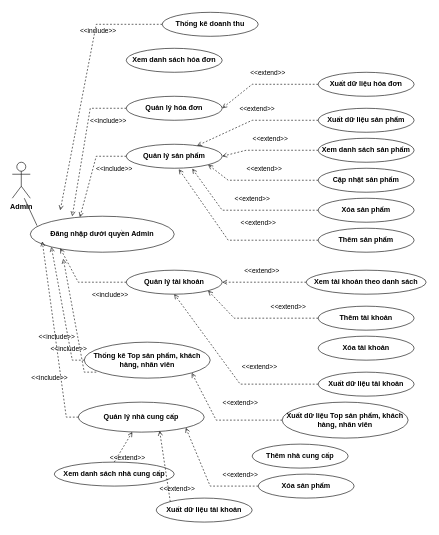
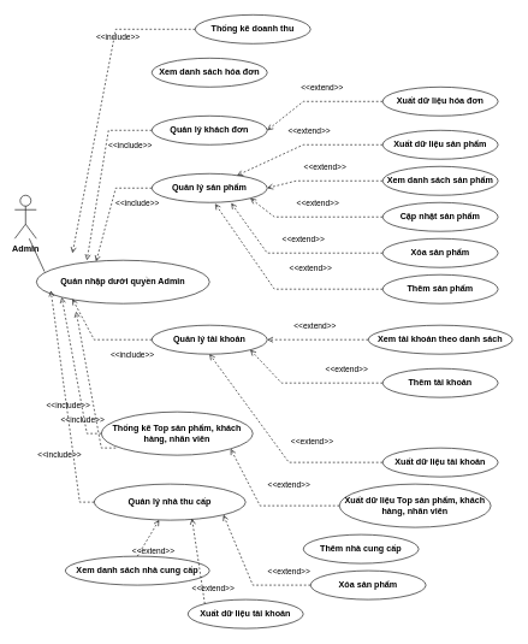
  <mxCell id="0" />
  <mxCell id="1" parent="0" />
  <mxCell id="2" value="Admin" style="shape=umlActor;verticalLabelPosition=bottom;verticalAlign=top;html=1;fontStyle=1;fillColor=none;" parent="1" vertex="1"><mxGeometry x="20" y="270" width="30" height="60" as="geometry" /></mxCell>
- <mxCell id="3" value="Đăng nhập dưới quyền Admin" style="ellipse;whiteSpace=wrap;html=1;fontStyle=1;fillColor=none;" parent="1" vertex="1"><mxGeometry x="50" y="360" width="240" height="60" as="geometry" /></mxCell>
+ <mxCell id="3" value="Quản nhập dưới quyền Admin" style="ellipse;whiteSpace=wrap;html=1;fontStyle=1;fillColor=none;" parent="1" vertex="1"><mxGeometry x="50" y="360" width="240" height="60" as="geometry" /></mxCell>
  <mxCell id="4" value="Xem danh sách hóa đơn" style="ellipse;whiteSpace=wrap;html=1;fontStyle=1;fillColor=none;" parent="1" vertex="1"><mxGeometry x="210" y="80" width="160" height="40" as="geometry" /></mxCell>
- <mxCell id="5" value="Quản lý hóa đơn" style="ellipse;whiteSpace=wrap;html=1;fontStyle=1;fillColor=none;" parent="1" vertex="1"><mxGeometry x="210" y="160" width="160" height="40" as="geometry" /></mxCell>
+ <mxCell id="5" value="Quản lý khách đơn" style="ellipse;whiteSpace=wrap;html=1;fontStyle=1;fillColor=none;" parent="1" vertex="1"><mxGeometry x="210" y="160" width="160" height="40" as="geometry" /></mxCell>
  <mxCell id="6" value="Quản lý sản phẩm" style="ellipse;whiteSpace=wrap;html=1;fontStyle=1;fillColor=none;" parent="1" vertex="1"><mxGeometry x="210" y="240" width="160" height="40" as="geometry" /></mxCell>
  <mxCell id="7" value="Quản lý tài khoản" style="ellipse;whiteSpace=wrap;html=1;fontStyle=1;fillColor=none;" parent="1" vertex="1"><mxGeometry x="210" y="450" width="160" height="40" as="geometry" /></mxCell>
  <mxCell id="8" value="Thống kê Top sản phẩm, khách hàng, nhân viên" style="ellipse;whiteSpace=wrap;html=1;fontStyle=1;fillColor=none;" parent="1" vertex="1"><mxGeometry x="140" y="570" width="210" height="60" as="geometry" /></mxCell>
  <mxCell id="9" value="Xuất dữ liệu hóa đơn" style="ellipse;whiteSpace=wrap;html=1;fontStyle=1;fillColor=none;" parent="1" vertex="1"><mxGeometry x="530" y="120" width="160" height="40" as="geometry" /></mxCell>
  <mxCell id="10" value="Xem danh sách sản phẩm" style="ellipse;whiteSpace=wrap;html=1;fontStyle=1;fillColor=none;" parent="1" vertex="1"><mxGeometry x="530" y="230" width="160" height="40" as="geometry" /></mxCell>
  <mxCell id="11" value="Cập nhật sản phẩm" style="ellipse;whiteSpace=wrap;html=1;fontStyle=1;fillColor=none;" parent="1" vertex="1"><mxGeometry x="530" y="280" width="160" height="40" as="geometry" /></mxCell>
  <mxCell id="12" value="Xóa sản phẩm" style="ellipse;whiteSpace=wrap;html=1;fontStyle=1;fillColor=none;" parent="1" vertex="1"><mxGeometry x="530" y="330" width="160" height="40" as="geometry" /></mxCell>
  <mxCell id="13" value="Thêm sản phẩm" style="ellipse;whiteSpace=wrap;html=1;fontStyle=1;fillColor=none;" parent="1" vertex="1"><mxGeometry x="530" y="380" width="160" height="40" as="geometry" /></mxCell>
  <mxCell id="14" value="Xem tài khoản theo danh sách" style="ellipse;whiteSpace=wrap;html=1;fontStyle=1;fillColor=none;" parent="1" vertex="1"><mxGeometry x="510" y="450" width="200" height="40" as="geometry" /></mxCell>
  <mxCell id="15" value="Thêm tài khoản" style="ellipse;whiteSpace=wrap;html=1;fontStyle=1;fillColor=none;" parent="1" vertex="1"><mxGeometry x="530" y="510" width="160" height="40" as="geometry" /></mxCell>
- <mxCell id="16" value="Xóa tài khoản" style="ellipse;whiteSpace=wrap;html=1;fontStyle=1;fillColor=none;" parent="1" vertex="1"><mxGeometry x="530" y="560" width="160" height="40" as="geometry" /></mxCell>
  <mxCell id="17" value="" style="endArrow=none;html=1;rounded=0;entryX=0.047;entryY=0.263;entryDx=0;entryDy=0;fillColor=none;entryPerimeter=0;" parent="1" target="3" edge="1"><mxGeometry width="50" height="50" relative="1" as="geometry"><mxPoint x="40" y="330" as="sourcePoint" /><mxPoint x="230" y="240" as="targetPoint" /></mxGeometry></mxCell>
  <mxCell id="18" value="&amp;lt;&amp;lt;include&amp;gt;&amp;gt;" style="html=1;verticalAlign=bottom;labelBackgroundColor=none;endArrow=open;endFill=0;dashed=1;rounded=0;exitX=0;exitY=0.5;exitDx=0;exitDy=0;entryX=0;entryY=1;entryDx=0;entryDy=0;fillColor=none;" parent="1" source="8" target="3" edge="1"><mxGeometry x="-0.498" y="20" width="160" relative="1" as="geometry"><mxPoint x="40" y="70" as="sourcePoint" /><mxPoint x="200" y="70" as="targetPoint" /><Array as="points"><mxPoint x="120" y="600" /></Array><mxPoint as="offset" /></mxGeometry></mxCell>
  <mxCell id="19" value="&amp;lt;&amp;lt;include&amp;gt;&amp;gt;" style="html=1;verticalAlign=bottom;labelBackgroundColor=none;endArrow=open;endFill=0;dashed=1;rounded=0;entryX=0.208;entryY=0.893;entryDx=0;entryDy=0;exitX=0;exitY=0.5;exitDx=0;exitDy=0;entryPerimeter=0;fillColor=none;" parent="1" source="7" target="3" edge="1"><mxGeometry x="-0.619" y="30" width="160" relative="1" as="geometry"><mxPoint x="200" y="450" as="sourcePoint" /><mxPoint x="360" y="450" as="targetPoint" /><Array as="points"><mxPoint x="130" y="470" /></Array><mxPoint as="offset" /></mxGeometry></mxCell>
  <mxCell id="20" value="&amp;lt;&amp;lt;include&amp;gt;&amp;gt;" style="html=1;verticalAlign=bottom;labelBackgroundColor=none;endArrow=open;endFill=0;dashed=1;rounded=0;entryX=0.345;entryY=0.027;entryDx=0;entryDy=0;entryPerimeter=0;exitX=0;exitY=0.5;exitDx=0;exitDy=0;fillColor=none;" parent="1" source="6" target="3" edge="1"><mxGeometry x="-0.742" y="30" width="160" relative="1" as="geometry"><mxPoint x="40" y="180" as="sourcePoint" /><mxPoint x="200" y="180" as="targetPoint" /><Array as="points"><mxPoint x="160" y="260" /></Array><mxPoint as="offset" /></mxGeometry></mxCell>
  <mxCell id="21" value="&amp;lt;&amp;lt;include&amp;gt;&amp;gt;" style="html=1;verticalAlign=bottom;labelBackgroundColor=none;endArrow=open;endFill=0;dashed=1;rounded=0;exitX=0;exitY=0.5;exitDx=0;exitDy=0;fillColor=none;" parent="1" source="5" edge="1"><mxGeometry x="-0.753" y="30" width="160" relative="1" as="geometry"><mxPoint x="100" y="120" as="sourcePoint" /><mxPoint x="120" y="360" as="targetPoint" /><Array as="points"><mxPoint x="150" y="180" /></Array><mxPoint as="offset" /></mxGeometry></mxCell>
  <mxCell id="22" value="&amp;lt;&amp;lt;extend&amp;gt;&amp;gt;" style="html=1;verticalAlign=bottom;labelBackgroundColor=none;endArrow=open;endFill=0;dashed=1;rounded=0;exitX=0;exitY=0.5;exitDx=0;exitDy=0;entryX=1;entryY=0.5;entryDx=0;entryDy=0;fillColor=none;" parent="1" source="9" target="5" edge="1"><mxGeometry x="-0.036" y="-10" width="160" relative="1" as="geometry"><mxPoint x="370" y="200" as="sourcePoint" /><mxPoint x="530" y="200" as="targetPoint" /><Array as="points"><mxPoint x="420" y="140" /></Array><mxPoint as="offset" /></mxGeometry></mxCell>
  <mxCell id="23" value="&amp;lt;&amp;lt;extend&amp;gt;&amp;gt;" style="html=1;verticalAlign=bottom;labelBackgroundColor=none;endArrow=open;endFill=0;dashed=1;rounded=0;exitX=0;exitY=0.5;exitDx=0;exitDy=0;entryX=1;entryY=0.5;entryDx=0;entryDy=0;fillColor=none;" parent="1" source="10" target="6" edge="1"><mxGeometry x="-0.008" y="-10" width="160" relative="1" as="geometry"><mxPoint x="350" y="300" as="sourcePoint" /><mxPoint x="510" y="300" as="targetPoint" /><Array as="points"><mxPoint x="410" y="250" /></Array><mxPoint as="offset" /></mxGeometry></mxCell>
  <mxCell id="24" value="&amp;lt;&amp;lt;extend&amp;gt;&amp;gt;" style="html=1;verticalAlign=bottom;labelBackgroundColor=none;endArrow=open;endFill=0;dashed=1;rounded=0;entryX=1;entryY=1;entryDx=0;entryDy=0;exitX=0;exitY=0.5;exitDx=0;exitDy=0;fillColor=none;" parent="1" source="11" target="6" edge="1"><mxGeometry x="-0.064" y="-10" width="160" relative="1" as="geometry"><mxPoint x="400" y="290" as="sourcePoint" /><mxPoint x="560" y="290" as="targetPoint" /><Array as="points"><mxPoint x="380" y="300" /></Array><mxPoint as="offset" /></mxGeometry></mxCell>
  <mxCell id="25" value="&amp;lt;&amp;lt;extend&amp;gt;&amp;gt;" style="html=1;verticalAlign=bottom;labelBackgroundColor=none;endArrow=open;endFill=0;dashed=1;rounded=0;exitX=0;exitY=0.5;exitDx=0;exitDy=0;entryX=0.688;entryY=1.02;entryDx=0;entryDy=0;entryPerimeter=0;fillColor=none;" parent="1" source="12" target="6" edge="1"><mxGeometry x="-0.103" y="-10" width="160" relative="1" as="geometry"><mxPoint x="380" y="330" as="sourcePoint" /><mxPoint x="540" y="330" as="targetPoint" /><Array as="points"><mxPoint x="370" y="350" /></Array><mxPoint as="offset" /></mxGeometry></mxCell>
  <mxCell id="26" value="&amp;lt;&amp;lt;extend&amp;gt;&amp;gt;" style="html=1;verticalAlign=bottom;labelBackgroundColor=none;endArrow=open;endFill=0;dashed=1;rounded=0;entryX=0.548;entryY=1.04;entryDx=0;entryDy=0;entryPerimeter=0;exitX=0;exitY=0.5;exitDx=0;exitDy=0;fillColor=none;" parent="1" source="13" target="6" edge="1"><mxGeometry x="-0.32" y="-20" width="160" relative="1" as="geometry"><mxPoint x="380" y="390" as="sourcePoint" /><mxPoint x="540" y="390" as="targetPoint" /><Array as="points"><mxPoint x="380" y="400" /></Array><mxPoint as="offset" /></mxGeometry></mxCell>
  <mxCell id="27" value="&amp;lt;&amp;lt;extend&amp;gt;&amp;gt;" style="html=1;verticalAlign=bottom;labelBackgroundColor=none;endArrow=open;endFill=0;dashed=1;rounded=0;exitX=0;exitY=0.5;exitDx=0;exitDy=0;entryX=1;entryY=0.5;entryDx=0;entryDy=0;fillColor=none;" parent="1" source="14" target="7" edge="1"><mxGeometry x="0.055" y="-10" width="160" relative="1" as="geometry"><mxPoint x="380" y="460" as="sourcePoint" /><mxPoint x="540" y="460" as="targetPoint" /><Array as="points" /><mxPoint as="offset" /></mxGeometry></mxCell>
  <mxCell id="28" value="&amp;lt;&amp;lt;extend&amp;gt;&amp;gt;" style="html=1;verticalAlign=bottom;labelBackgroundColor=none;endArrow=open;endFill=0;dashed=1;rounded=0;entryX=1;entryY=1;entryDx=0;entryDy=0;exitX=0;exitY=0.5;exitDx=0;exitDy=0;fillColor=none;" parent="1" source="15" target="7" edge="1"><mxGeometry x="-0.506" y="-10" width="160" relative="1" as="geometry"><mxPoint x="430" y="560" as="sourcePoint" /><mxPoint x="540" y="530" as="targetPoint" /><Array as="points"><mxPoint x="390" y="530" /></Array><mxPoint as="offset" /></mxGeometry></mxCell>
  <mxCell id="29" value="Xuất dữ liệu tài khoản" style="ellipse;whiteSpace=wrap;html=1;fontStyle=1;fillColor=none;" vertex="1" parent="1"><mxGeometry x="530" y="620" width="160" height="40" as="geometry" /></mxCell>
  <mxCell id="30" value="&amp;lt;&amp;lt;extend&amp;gt;&amp;gt;" style="html=1;verticalAlign=bottom;labelBackgroundColor=none;endArrow=open;endFill=0;dashed=1;rounded=0;entryX=0.5;entryY=1;entryDx=0;entryDy=0;exitX=0;exitY=0.5;exitDx=0;exitDy=0;fillColor=none;" edge="1" parent="1" source="29" target="7"><mxGeometry x="-0.377" y="-20" width="160" relative="1" as="geometry"><mxPoint x="530" y="660" as="sourcePoint" /><mxPoint x="324" y="550" as="targetPoint" /><Array as="points"><mxPoint x="400" y="640" /></Array><mxPoint as="offset" /></mxGeometry></mxCell>
  <mxCell id="31" value="Thống kê doanh thu" style="ellipse;whiteSpace=wrap;html=1;fontStyle=1;fillColor=none;" vertex="1" parent="1"><mxGeometry x="270" y="20" width="160" height="40" as="geometry" /></mxCell>
  <mxCell id="32" value="&amp;lt;&amp;lt;include&amp;gt;&amp;gt;" style="html=1;verticalAlign=bottom;labelBackgroundColor=none;endArrow=open;endFill=0;dashed=1;rounded=0;exitX=0;exitY=0.5;exitDx=0;exitDy=0;fillColor=none;" edge="1" parent="1" source="31"><mxGeometry x="-0.498" y="20" width="160" relative="1" as="geometry"><mxPoint x="210" y="-30" as="sourcePoint" /><mxPoint x="100" y="350" as="targetPoint" /><Array as="points"><mxPoint x="160" y="40" /></Array><mxPoint as="offset" /></mxGeometry></mxCell>
  <mxCell id="33" value="Xuất dữ liệu Top sản phẩm, khách hàng, nhân viên" style="ellipse;whiteSpace=wrap;html=1;fontStyle=1;fillColor=none;" vertex="1" parent="1"><mxGeometry x="470" y="670" width="210" height="60" as="geometry" /></mxCell>
  <mxCell id="34" value="&amp;lt;&amp;lt;extend&amp;gt;&amp;gt;" style="html=1;verticalAlign=bottom;labelBackgroundColor=none;endArrow=open;endFill=0;dashed=1;rounded=0;entryX=1;entryY=1;entryDx=0;entryDy=0;exitX=0;exitY=0.5;exitDx=0;exitDy=0;fillColor=none;" edge="1" parent="1" source="33" target="8"><mxGeometry x="-0.295" y="-20" width="160" relative="1" as="geometry"><mxPoint x="480" y="785" as="sourcePoint" /><mxPoint x="240" y="635" as="targetPoint" /><Array as="points"><mxPoint x="360" y="700" /></Array><mxPoint as="offset" /></mxGeometry></mxCell>
- <mxCell id="35" value="Quản lý nhà cung cấp" style="ellipse;whiteSpace=wrap;html=1;fontStyle=1;fillColor=none;" vertex="1" parent="1"><mxGeometry x="130" y="670" width="210" height="50" as="geometry" /></mxCell>
+ <mxCell id="35" value="Quản lý nhà thu cấp" style="ellipse;whiteSpace=wrap;html=1;fontStyle=1;fillColor=none;" vertex="1" parent="1"><mxGeometry x="130" y="670" width="210" height="50" as="geometry" /></mxCell>
  <mxCell id="36" value="Thêm nhà cung cấp" style="ellipse;whiteSpace=wrap;html=1;fontStyle=1;fillColor=none;" vertex="1" parent="1"><mxGeometry x="420" y="740" width="160" height="40" as="geometry" /></mxCell>
  <mxCell id="37" value="Xóa sản phẩm" style="ellipse;whiteSpace=wrap;html=1;fontStyle=1;fillColor=none;" vertex="1" parent="1"><mxGeometry x="430" y="790" width="160" height="40" as="geometry" /></mxCell>
  <mxCell id="38" value="&amp;lt;&amp;lt;extend&amp;gt;&amp;gt;" style="html=1;verticalAlign=bottom;labelBackgroundColor=none;endArrow=open;endFill=0;dashed=1;rounded=0;exitX=0;exitY=0.5;exitDx=0;exitDy=0;fillColor=none;entryX=1;entryY=1;entryDx=0;entryDy=0;" edge="1" parent="1" source="37" target="35"><mxGeometry x="-0.676" y="-10" width="160" relative="1" as="geometry"><mxPoint x="370" y="784.5" as="sourcePoint" /><mxPoint x="277" y="749" as="targetPoint" /><Array as="points"><mxPoint x="350" y="810" /></Array><mxPoint as="offset" /></mxGeometry></mxCell>
  <mxCell id="39" value="Xuất dữ liệu sản phẩm" style="ellipse;whiteSpace=wrap;html=1;fontStyle=1;fillColor=none;" vertex="1" parent="1"><mxGeometry x="530" y="180" width="160" height="40" as="geometry" /></mxCell>
  <mxCell id="40" value="&amp;lt;&amp;lt;extend&amp;gt;&amp;gt;" style="html=1;verticalAlign=bottom;labelBackgroundColor=none;endArrow=open;endFill=0;dashed=1;rounded=0;exitX=0;exitY=0.5;exitDx=0;exitDy=0;fillColor=none;" edge="1" parent="1" source="39" target="6"><mxGeometry x="-0.036" y="-10" width="160" relative="1" as="geometry"><mxPoint x="540" y="150" as="sourcePoint" /><mxPoint x="380" y="190" as="targetPoint" /><Array as="points"><mxPoint x="420" y="200" /></Array><mxPoint as="offset" /></mxGeometry></mxCell>
  <mxCell id="41" value="&amp;lt;&amp;lt;include&amp;gt;&amp;gt;" style="html=1;verticalAlign=bottom;labelBackgroundColor=none;endArrow=open;endFill=0;dashed=1;rounded=0;exitX=0;exitY=0.5;exitDx=0;exitDy=0;fillColor=none;" edge="1" parent="1" source="35"><mxGeometry x="-0.498" y="20" width="160" relative="1" as="geometry"><mxPoint x="115" y="589" as="sourcePoint" /><mxPoint x="70" y="402" as="targetPoint" /><Array as="points"><mxPoint x="110" y="695" /></Array><mxPoint as="offset" /></mxGeometry></mxCell>
  <mxCell id="42" value="&amp;lt;&amp;lt;include&amp;gt;&amp;gt;" style="html=1;verticalAlign=bottom;labelBackgroundColor=none;endArrow=open;endFill=0;dashed=1;rounded=0;exitX=0;exitY=0.5;exitDx=0;exitDy=0;entryX=0;entryY=1;entryDx=0;entryDy=0;fillColor=none;" edge="1" parent="1"><mxGeometry x="-0.498" y="20" width="160" relative="1" as="geometry"><mxPoint x="160" y="620" as="sourcePoint" /><mxPoint x="105" y="431" as="targetPoint" /><Array as="points"><mxPoint x="140" y="620" /></Array><mxPoint as="offset" /></mxGeometry></mxCell>
  <mxCell id="43" value="Xuất dữ liệu tài khoản" style="ellipse;whiteSpace=wrap;html=1;fontStyle=1;fillColor=none;" vertex="1" parent="1"><mxGeometry x="260" y="830" width="160" height="40" as="geometry" /></mxCell>
  <mxCell id="44" value="Xem danh sách nhà cung cấp" style="ellipse;whiteSpace=wrap;html=1;fontStyle=1;fillColor=none;" vertex="1" parent="1"><mxGeometry x="90" y="770" width="200" height="40" as="geometry" /></mxCell>
  <mxCell id="45" value="&amp;lt;&amp;lt;extend&amp;gt;&amp;gt;" style="html=1;verticalAlign=bottom;labelBackgroundColor=none;endArrow=open;endFill=0;dashed=1;rounded=0;exitX=0.5;exitY=0;exitDx=0;exitDy=0;fillColor=none;" edge="1" parent="1" source="44" target="35"><mxGeometry x="-0.662" y="-20" width="160" relative="1" as="geometry"><mxPoint x="355.5" y="817" as="sourcePoint" /><mxPoint x="234.5" y="720" as="targetPoint" /><Array as="points" /><mxPoint as="offset" /></mxGeometry></mxCell>
  <mxCell id="46" value="&amp;lt;&amp;lt;extend&amp;gt;&amp;gt;" style="html=1;verticalAlign=bottom;labelBackgroundColor=none;endArrow=open;endFill=0;dashed=1;rounded=0;exitX=0;exitY=0;exitDx=0;exitDy=0;fillColor=none;entryX=0.646;entryY=0.957;entryDx=0;entryDy=0;entryPerimeter=0;" edge="1" parent="1" source="43" target="35"><mxGeometry x="-0.827" y="-13" width="160" relative="1" as="geometry"><mxPoint x="381" y="827" as="sourcePoint" /><mxPoint x="260" y="730" as="targetPoint" /><Array as="points" /><mxPoint as="offset" /></mxGeometry></mxCell>
